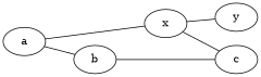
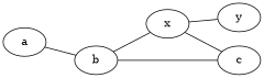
  graph {
    rankdir=LR
    a
    b
    x
    c
    y
    a -- b
-   a -- x
+   b -- x
    b -- c
    x -- c [w=4294967296.0]
    x -- y [w=1612193.32767]
  }
